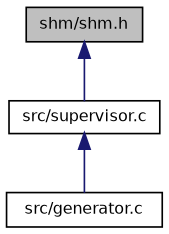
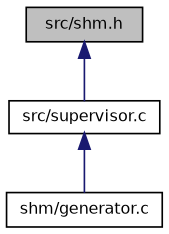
  digraph {
    node [color=black fillcolor=white fontname=Helvetica fontsize=10 shape=record style=filled]
    edge [color=midnightblue dir=back fontname=Helvetica fontsize=10 labelfontname=Helvetica labelfontsize=10 style=solid]
-   n1 [fillcolor=grey75 fontcolor=black height=0.2 label="shm/shm.h" width=0.4]
+   n1 [fillcolor=grey75 fontcolor=black height=0.2 label="src/shm.h" width=0.4]
    n2 [height=0.2 label="src/supervisor.c" width=0.4]
-   n3 [height=0.2 label="src/generator.c" width=0.4]
+   n3 [height=0.2 label="shm/generator.c" width=0.4]
    n1 -> n2
    n2 -> n3
  }
